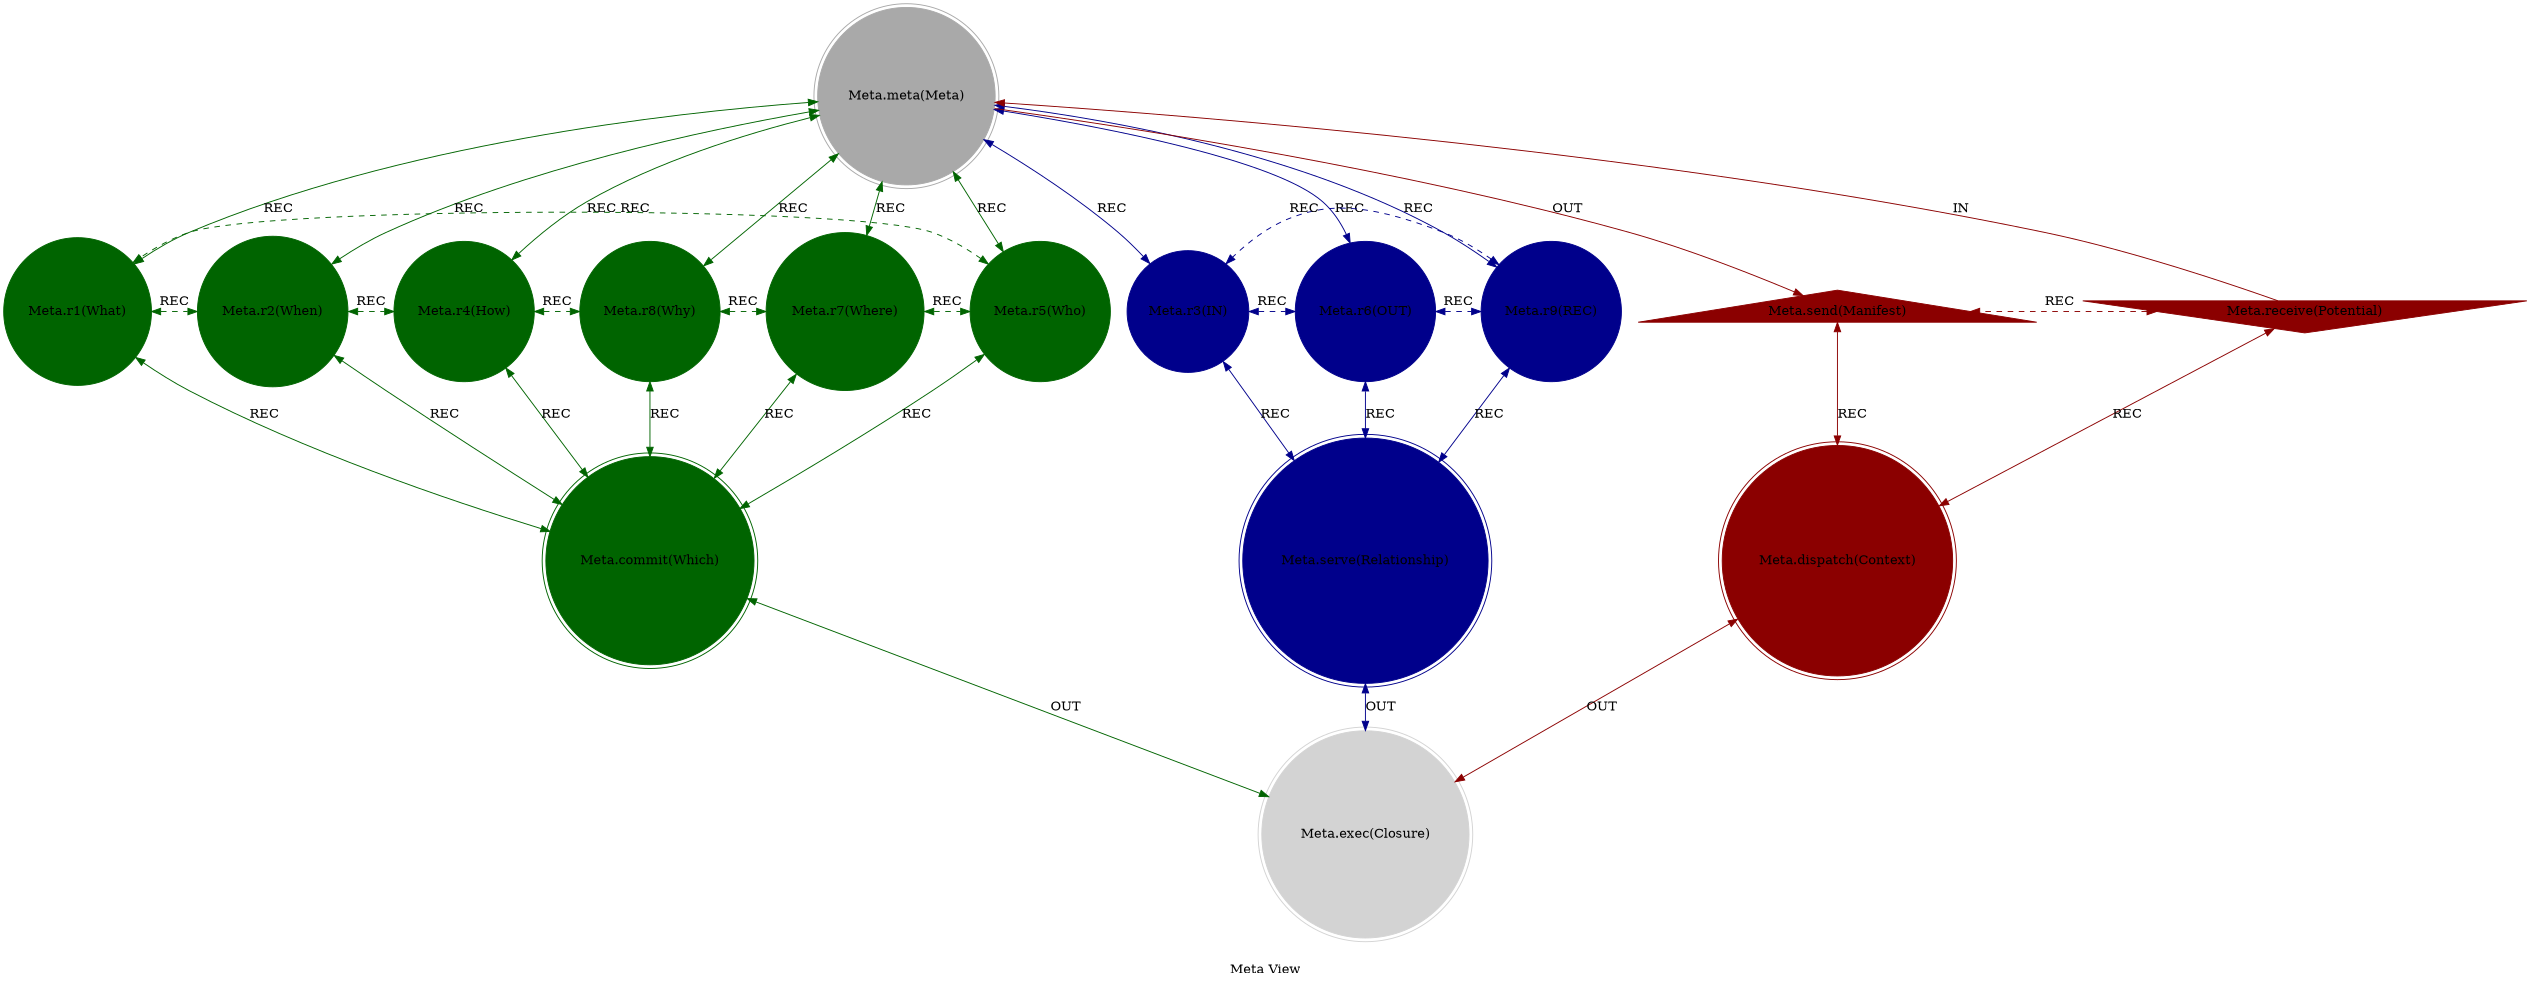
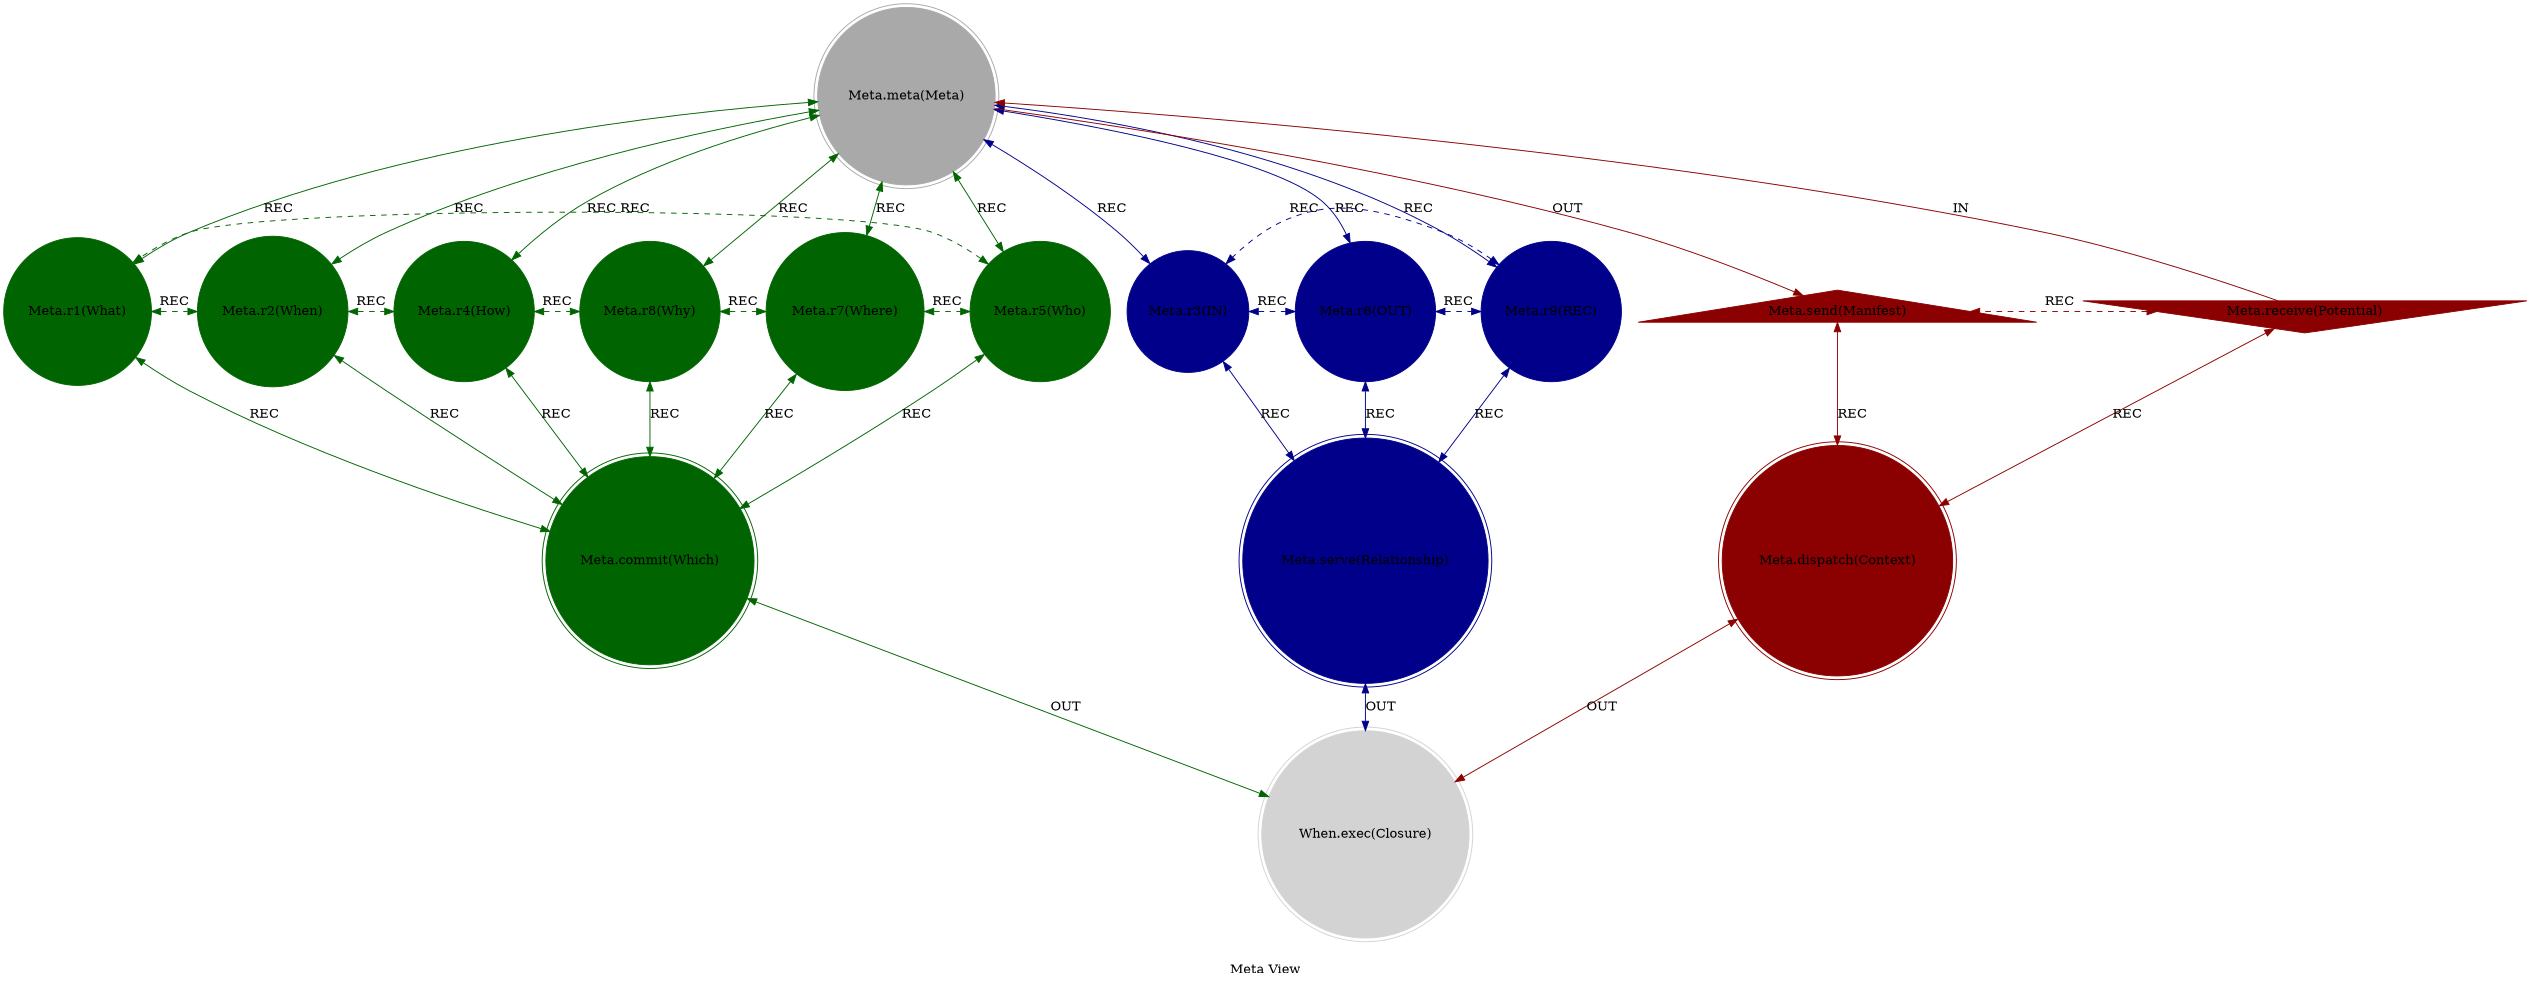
  strict digraph {
    color=lightgray
    label="Meta View"
    style=filled
    node [color=darkgreen shape=circle style=filled]
    edge [color=darkgreen dir=both]
    n1 [color=darkgray label="Meta.meta(Meta)" shape=doublecircle]
    n2 [label="Meta.r1(What)"]
    n3 [label="Meta.r2(When)"]
    n4 [label="Meta.r4(How)"]
    n5 [label="Meta.r8(Why)"]
    n6 [label="Meta.r7(Where)"]
    n7 [label="Meta.r5(Who)"]
    n8 [color=darkblue label="Meta.r3(IN)"]
    n9 [color=darkblue label="Meta.r6(OUT)"]
    n10 [color=darkblue label="Meta.r9(REC)"]
    n11 [color=darkred label="Meta.send(Manifest)" shape=triangle]
    n12 [label="Meta.commit(Which)" shape=doublecircle]
    n13 [color=darkblue label="Meta.serve(Relationship)" shape=doublecircle]
    n14 [color=darkred label="Meta.receive(Potential)" shape=invtriangle]
    n15 [color=darkred label="Meta.dispatch(Context)" shape=doublecircle]
-   n16 [color=lightgray label="Meta.exec(Closure)" shape=doublecircle]
+   n16 [color=lightgray label="When.exec(Closure)" shape=doublecircle]
    n1 -> n2 [label=REC]
    n1 -> n3 [label=REC]
    n1 -> n4 [label=REC]
    n1 -> n5 [label=REC]
    n1 -> n6 [label=REC]
    n1 -> n7 [label=REC]
    n1 -> n8 [color=darkblue label=REC]
    n1 -> n9 [color=darkblue label=REC]
    n1 -> n10 [color=darkblue label=REC]
    n1 -> n11 [color=darkred label=OUT dir=""]
    n2 -> n3 [constraint=false label=REC style=dashed]
    n2 -> n12 [label=REC]
    n3 -> n4 [constraint=false label=REC style=dashed]
    n3 -> n12 [label=REC]
    n4 -> n5 [constraint=false label=REC style=dashed]
    n4 -> n12 [label=REC]
    n5 -> n6 [constraint=false label=REC style=dashed]
    n5 -> n12 [label=REC]
    n6 -> n7 [constraint=false label=REC style=dashed]
    n6 -> n12 [label=REC]
    n7 -> n2 [constraint=false label=REC style=dashed]
    n7 -> n12 [label=REC]
    n8 -> n9 [color=darkblue constraint=false label=REC style=dashed]
    n8 -> n13 [color=darkblue label=REC]
    n9 -> n10 [color=darkblue constraint=false label=REC style=dashed]
    n9 -> n13 [color=darkblue label=REC]
    n10 -> n8 [color=darkblue constraint=false label=REC style=dashed]
    n10 -> n13 [color=darkblue label=REC]
    n11 -> n15 [color=darkred label=REC]
    n12 -> n16 [label=OUT]
    n13 -> n16 [color=darkblue label=OUT]
    n14 -> n1 [color=darkred constraint=false label=IN dir=""]
    n14 -> n11 [color=darkred constraint=false label=REC style=dashed]
    n14 -> n15 [color=darkred label=REC]
    n15 -> n16 [color=darkred label=OUT]
  }
